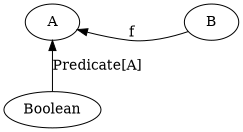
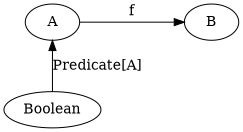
  digraph {
    node [group=upper]
    edge [style=invis]
    A
    B [group=lower]
    n3 [label=Boolean]
    X2 [group=lower style=invis]
    subgraph sub_1 {
      rank=same
      A
      B
    }
    subgraph sub_2 {
      rank=same
      n3
      X2
    }
-   B -> A [label=f style=""]
+   A -> B [label=f style=""]
    B -> n3 [label="F[B]"]
    n3 -> A [label="Predicate[A]" style=""]
    n3 -> X2
    X2 -> B
  }
